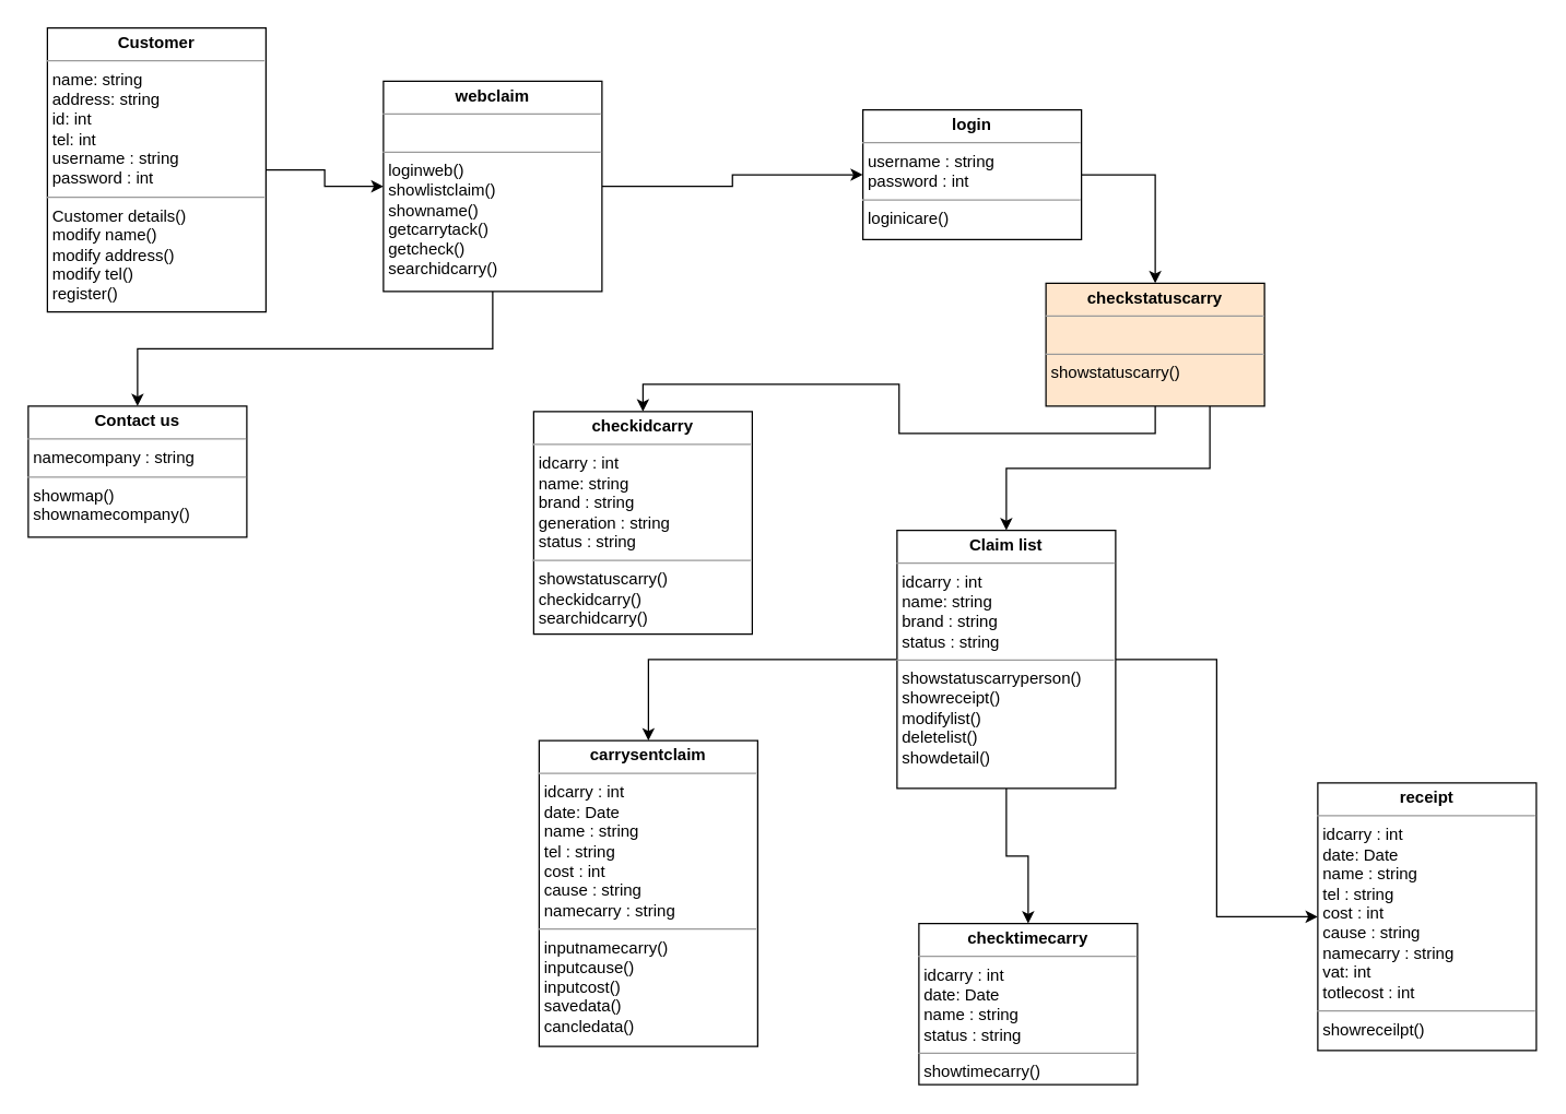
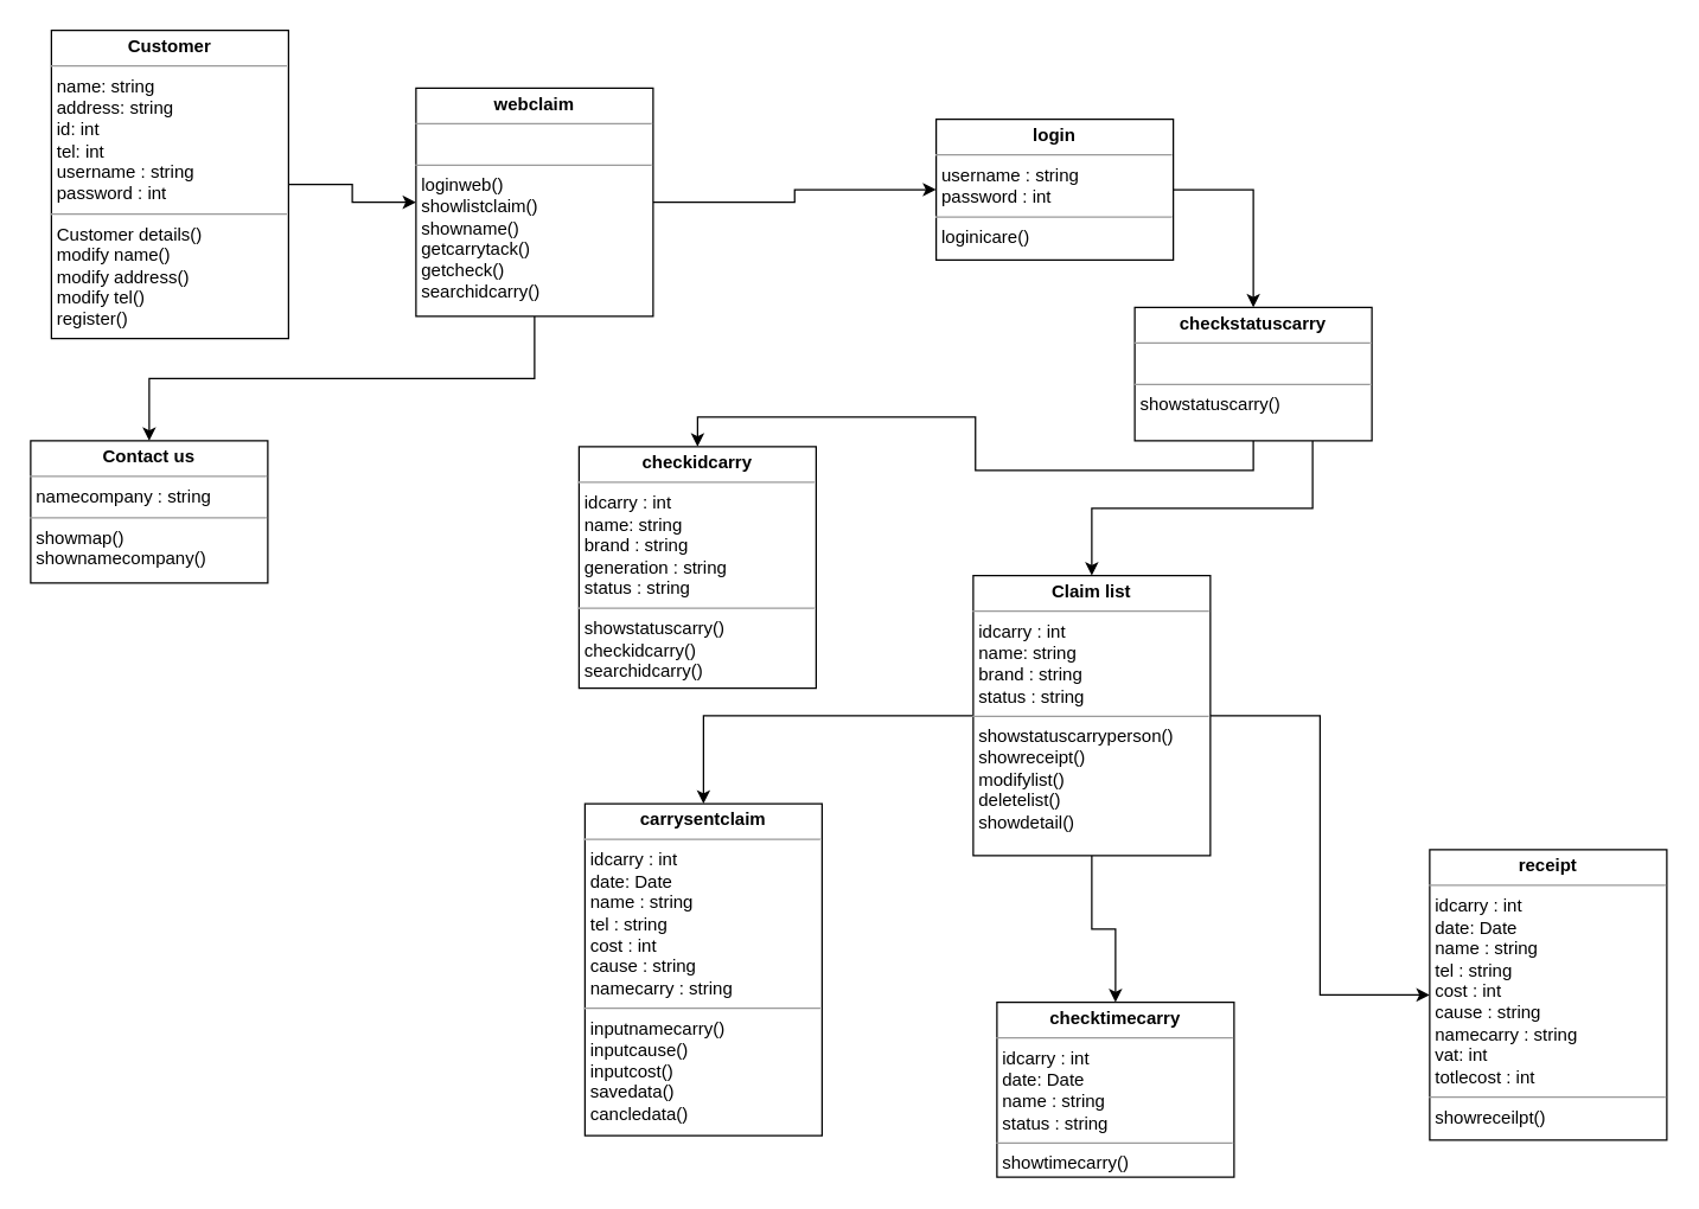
  <mxCell id="0" />
  <mxCell id="1" parent="0" />
  <mxCell id="2" style="edgeStyle=orthogonalEdgeStyle;rounded=0;orthogonalLoop=1;jettySize=auto;html=1;exitX=1;exitY=0.5;exitDx=0;exitDy=0;entryX=0;entryY=0.5;entryDx=0;entryDy=0;" edge="1" parent="1" source="3" target="20"><mxGeometry relative="1" as="geometry" /></mxCell>
  <mxCell id="3" value="&lt;p style=&quot;margin: 0px ; margin-top: 4px ; text-align: center&quot;&gt;&lt;b&gt;Customer&lt;/b&gt;&lt;/p&gt;&lt;hr size=&quot;1&quot;&gt;&lt;p style=&quot;margin: 0px ; margin-left: 4px&quot;&gt;name: string&lt;/p&gt;&lt;p style=&quot;margin: 0px ; margin-left: 4px&quot;&gt;address: string&lt;/p&gt;&lt;p style=&quot;margin: 0px ; margin-left: 4px&quot;&gt;id: int&lt;/p&gt;&lt;p style=&quot;margin: 0px ; margin-left: 4px&quot;&gt;tel: int&lt;/p&gt;&lt;p style=&quot;margin: 0px ; margin-left: 4px&quot;&gt;username : string&lt;/p&gt;&lt;p style=&quot;margin: 0px ; margin-left: 4px&quot;&gt;password : int&lt;/p&gt;&lt;hr size=&quot;1&quot;&gt;&lt;p style=&quot;margin: 0px ; margin-left: 4px&quot;&gt;Customer details()&amp;nbsp;&lt;br&gt;&lt;/p&gt;&lt;p style=&quot;margin: 0px ; margin-left: 4px&quot;&gt;modify name()&lt;/p&gt;&lt;p style=&quot;margin: 0px ; margin-left: 4px&quot;&gt;modify address()&lt;/p&gt;&lt;p style=&quot;margin: 0px ; margin-left: 4px&quot;&gt;modify tel()&lt;/p&gt;&lt;p style=&quot;margin: 0px ; margin-left: 4px&quot;&gt;register()&lt;/p&gt;" style="verticalAlign=top;align=left;overflow=fill;fontSize=12;fontFamily=Helvetica;html=1;" vertex="1" parent="1"><mxGeometry x="34" y="20" width="160" height="208" as="geometry" /></mxCell>
  <mxCell id="4" value="&lt;p style=&quot;margin: 0px ; margin-top: 4px ; text-align: center&quot;&gt;&lt;b&gt;checkidcarry&lt;/b&gt;&lt;/p&gt;&lt;hr size=&quot;1&quot;&gt;&lt;p style=&quot;margin: 0px ; margin-left: 4px&quot;&gt;idcarry : int&lt;/p&gt;&lt;p style=&quot;margin: 0px ; margin-left: 4px&quot;&gt;name: string&lt;/p&gt;&lt;p style=&quot;margin: 0px ; margin-left: 4px&quot;&gt;brand : string&lt;/p&gt;&lt;p style=&quot;margin: 0px ; margin-left: 4px&quot;&gt;generation : string&lt;br&gt;&lt;/p&gt;&lt;p style=&quot;margin: 0px ; margin-left: 4px&quot;&gt;status : string&lt;/p&gt;&lt;hr size=&quot;1&quot;&gt;&lt;p style=&quot;margin: 0px ; margin-left: 4px&quot;&gt;showstatuscarry()&lt;/p&gt;&lt;p style=&quot;margin: 0px ; margin-left: 4px&quot;&gt;checkidcarry()&lt;/p&gt;&lt;p style=&quot;margin: 0px ; margin-left: 4px&quot;&gt;searchidcarry()&lt;/p&gt;&lt;p style=&quot;margin: 0px ; margin-left: 4px&quot;&gt;&lt;br&gt;&lt;/p&gt;" style="verticalAlign=top;align=left;overflow=fill;fontSize=12;fontFamily=Helvetica;html=1;" vertex="1" parent="1"><mxGeometry x="390" y="301" width="160" height="163" as="geometry" /></mxCell>
  <mxCell id="5" style="edgeStyle=orthogonalEdgeStyle;rounded=0;orthogonalLoop=1;jettySize=auto;html=1;exitX=0.5;exitY=1;exitDx=0;exitDy=0;" edge="1" parent="1" source="7" target="4"><mxGeometry relative="1" as="geometry" /></mxCell>
  <mxCell id="6" style="edgeStyle=orthogonalEdgeStyle;rounded=0;orthogonalLoop=1;jettySize=auto;html=1;exitX=0.75;exitY=1;exitDx=0;exitDy=0;" edge="1" parent="1" source="7" target="15"><mxGeometry relative="1" as="geometry" /></mxCell>
- <mxCell id="7" value="&lt;p style=&quot;margin: 0px ; margin-top: 4px ; text-align: center&quot;&gt;&lt;b&gt;checkstatuscarry&lt;/b&gt;&lt;/p&gt;&lt;hr size=&quot;1&quot;&gt;&lt;p style=&quot;margin: 0px ; margin-left: 4px&quot;&gt;&lt;br&gt;&lt;/p&gt;&lt;hr size=&quot;1&quot;&gt;&lt;p style=&quot;margin: 0px ; margin-left: 4px&quot;&gt;showstatuscarry()&lt;/p&gt;" style="verticalAlign=top;align=left;overflow=fill;fontSize=12;fontFamily=Helvetica;html=1;fillColor=#ffe6cc;" vertex="1" parent="1"><mxGeometry x="765" y="207" width="160" height="90" as="geometry" /></mxCell>
+ <mxCell id="7" value="&lt;p style=&quot;margin: 0px ; margin-top: 4px ; text-align: center&quot;&gt;&lt;b&gt;checkstatuscarry&lt;/b&gt;&lt;/p&gt;&lt;hr size=&quot;1&quot;&gt;&lt;p style=&quot;margin: 0px ; margin-left: 4px&quot;&gt;&lt;br&gt;&lt;/p&gt;&lt;hr size=&quot;1&quot;&gt;&lt;p style=&quot;margin: 0px ; margin-left: 4px&quot;&gt;showstatuscarry()&lt;/p&gt;" style="verticalAlign=top;align=left;overflow=fill;fontSize=12;fontFamily=Helvetica;html=1;" vertex="1" parent="1"><mxGeometry x="765" y="207" width="160" height="90" as="geometry" /></mxCell>
  <mxCell id="8" value="&lt;p style=&quot;margin: 0px ; margin-top: 4px ; text-align: center&quot;&gt;&lt;b&gt;checktimecarry&lt;/b&gt;&lt;/p&gt;&lt;hr size=&quot;1&quot;&gt;&lt;p style=&quot;margin: 0px ; margin-left: 4px&quot;&gt;idcarry : int&lt;br&gt;&lt;/p&gt;&lt;p style=&quot;margin: 0px ; margin-left: 4px&quot;&gt;date: Date&lt;/p&gt;&lt;p style=&quot;margin: 0px ; margin-left: 4px&quot;&gt;name : string&lt;/p&gt;&lt;p style=&quot;margin: 0px ; margin-left: 4px&quot;&gt;status : string&lt;/p&gt;&lt;hr size=&quot;1&quot;&gt;&lt;p style=&quot;margin: 0px ; margin-left: 4px&quot;&gt;showtimecarry()&lt;/p&gt;" style="verticalAlign=top;align=left;overflow=fill;fontSize=12;fontFamily=Helvetica;html=1;direction=east;" vertex="1" parent="1"><mxGeometry x="672" y="676" width="160" height="118" as="geometry" /></mxCell>
  <mxCell id="9" style="edgeStyle=orthogonalEdgeStyle;rounded=0;orthogonalLoop=1;jettySize=auto;html=1;exitX=1;exitY=0.5;exitDx=0;exitDy=0;entryX=0.5;entryY=0;entryDx=0;entryDy=0;" edge="1" parent="1" source="10" target="7"><mxGeometry relative="1" as="geometry" /></mxCell>
  <mxCell id="10" value="&lt;p style=&quot;margin: 0px ; margin-top: 4px ; text-align: center&quot;&gt;&lt;b&gt;login&lt;/b&gt;&lt;/p&gt;&lt;hr size=&quot;1&quot;&gt;&lt;p style=&quot;margin: 0px 0px 0px 4px&quot;&gt;username : string&lt;/p&gt;&lt;p style=&quot;margin: 0px 0px 0px 4px&quot;&gt;password : int&lt;/p&gt;&lt;hr size=&quot;1&quot;&gt;&lt;p style=&quot;margin: 0px ; margin-left: 4px&quot;&gt;loginicare()&lt;/p&gt;" style="verticalAlign=top;align=left;overflow=fill;fontSize=12;fontFamily=Helvetica;html=1;" vertex="1" parent="1"><mxGeometry x="631" y="80" width="160" height="95" as="geometry" /></mxCell>
  <mxCell id="11" value="&lt;p style=&quot;margin: 0px ; margin-top: 4px ; text-align: center&quot;&gt;&lt;b&gt;carrysent&lt;/b&gt;&lt;b&gt;claim&lt;/b&gt;&lt;/p&gt;&lt;hr size=&quot;1&quot;&gt;&lt;p style=&quot;margin: 0px 0px 0px 4px&quot;&gt;idcarry : int&lt;br&gt;&lt;/p&gt;&lt;p style=&quot;margin: 0px 0px 0px 4px&quot;&gt;date: Date&lt;/p&gt;&lt;p style=&quot;margin: 0px 0px 0px 4px&quot;&gt;name : string&lt;/p&gt;&lt;p style=&quot;margin: 0px 0px 0px 4px&quot;&gt;tel : string&lt;/p&gt;&lt;p style=&quot;margin: 0px 0px 0px 4px&quot;&gt;cost : int&amp;nbsp;&lt;/p&gt;&lt;p style=&quot;margin: 0px 0px 0px 4px&quot;&gt;cause : string&lt;br&gt;&lt;/p&gt;&lt;p style=&quot;margin: 0px 0px 0px 4px&quot;&gt;namecarry : string&lt;/p&gt;&lt;hr size=&quot;1&quot;&gt;&lt;p style=&quot;margin: 0px ; margin-left: 4px&quot;&gt;inputnamecarry()&lt;/p&gt;&lt;p style=&quot;margin: 0px ; margin-left: 4px&quot;&gt;inputcause()&lt;/p&gt;&lt;p style=&quot;margin: 0px ; margin-left: 4px&quot;&gt;inputcost()&lt;/p&gt;&lt;p style=&quot;margin: 0px ; margin-left: 4px&quot;&gt;savedata()&lt;/p&gt;&lt;p style=&quot;margin: 0px ; margin-left: 4px&quot;&gt;cancledata()&lt;/p&gt;" style="verticalAlign=top;align=left;overflow=fill;fontSize=12;fontFamily=Helvetica;html=1;" vertex="1" parent="1"><mxGeometry x="394" y="542" width="160" height="224" as="geometry" /></mxCell>
  <mxCell id="12" style="edgeStyle=orthogonalEdgeStyle;rounded=0;orthogonalLoop=1;jettySize=auto;html=1;entryX=0.5;entryY=0;entryDx=0;entryDy=0;" edge="1" parent="1" source="15" target="8"><mxGeometry relative="1" as="geometry" /></mxCell>
  <mxCell id="13" style="edgeStyle=orthogonalEdgeStyle;rounded=0;orthogonalLoop=1;jettySize=auto;html=1;exitX=1;exitY=0.5;exitDx=0;exitDy=0;entryX=0;entryY=0.5;entryDx=0;entryDy=0;" edge="1" parent="1" source="15" target="16"><mxGeometry relative="1" as="geometry" /></mxCell>
  <mxCell id="14" style="edgeStyle=orthogonalEdgeStyle;rounded=0;orthogonalLoop=1;jettySize=auto;html=1;entryX=0.5;entryY=0;entryDx=0;entryDy=0;" edge="1" parent="1" source="15" target="11"><mxGeometry relative="1" as="geometry" /></mxCell>
  <mxCell id="15" value="&lt;p style=&quot;margin: 0px ; margin-top: 4px ; text-align: center&quot;&gt;&lt;b&gt;Claim list&lt;/b&gt;&lt;br&gt;&lt;/p&gt;&lt;hr size=&quot;1&quot;&gt;&lt;p style=&quot;margin: 0px 0px 0px 4px&quot;&gt;idcarry : int&lt;/p&gt;&lt;p style=&quot;margin: 0px 0px 0px 4px&quot;&gt;name: string&lt;/p&gt;&lt;p style=&quot;margin: 0px 0px 0px 4px&quot;&gt;brand : string&lt;/p&gt;&lt;p style=&quot;margin: 0px 0px 0px 4px&quot;&gt;status : string&lt;/p&gt;&lt;hr size=&quot;1&quot;&gt;&lt;p style=&quot;margin: 0px ; margin-left: 4px&quot;&gt;showstatuscarryperson()&lt;br&gt;&lt;/p&gt;&lt;p style=&quot;margin: 0px ; margin-left: 4px&quot;&gt;showreceipt()&lt;br&gt;&lt;/p&gt;&lt;p style=&quot;margin: 0px ; margin-left: 4px&quot;&gt;modifylist()&lt;/p&gt;&lt;p style=&quot;margin: 0px ; margin-left: 4px&quot;&gt;deletelist()&lt;/p&gt;&lt;p style=&quot;margin: 0px ; margin-left: 4px&quot;&gt;showdetail()&lt;/p&gt;" style="verticalAlign=top;align=left;overflow=fill;fontSize=12;fontFamily=Helvetica;html=1;" vertex="1" parent="1"><mxGeometry x="656" y="388" width="160" height="189" as="geometry" /></mxCell>
  <mxCell id="16" value="&lt;p style=&quot;text-align: center ; margin: 4px 0px 0px&quot;&gt;&lt;b&gt;receipt&lt;/b&gt;&lt;br&gt;&lt;/p&gt;&lt;hr size=&quot;1&quot;&gt;&lt;p style=&quot;margin: 0px 0px 0px 4px&quot;&gt;idcarry : int&lt;br&gt;&lt;/p&gt;&lt;p style=&quot;margin: 0px 0px 0px 4px&quot;&gt;date: Date&lt;/p&gt;&lt;p style=&quot;margin: 0px 0px 0px 4px&quot;&gt;name : string&lt;/p&gt;&lt;p style=&quot;margin: 0px 0px 0px 4px&quot;&gt;tel : string&lt;/p&gt;&lt;p style=&quot;margin: 0px 0px 0px 4px&quot;&gt;cost : int&amp;nbsp;&lt;/p&gt;&lt;p style=&quot;margin: 0px 0px 0px 4px&quot;&gt;cause : string&lt;br&gt;&lt;/p&gt;&lt;p style=&quot;margin: 0px 0px 0px 4px&quot;&gt;namecarry : string&lt;/p&gt;&lt;p style=&quot;margin: 0px 0px 0px 4px&quot;&gt;vat: int&lt;/p&gt;&lt;p style=&quot;margin: 0px 0px 0px 4px&quot;&gt;totlecost : int&lt;/p&gt;&lt;hr size=&quot;1&quot;&gt;&lt;p style=&quot;margin: 0px ; margin-left: 4px&quot;&gt;showreceilpt()&lt;/p&gt;" style="verticalAlign=top;align=left;overflow=fill;fontSize=12;fontFamily=Helvetica;html=1;" vertex="1" parent="1"><mxGeometry x="964" y="573" width="160" height="196" as="geometry" /></mxCell>
  <mxCell id="17" value="&lt;p style=&quot;margin: 0px ; margin-top: 4px ; text-align: center&quot;&gt;&lt;b&gt;Contact us&lt;/b&gt;&lt;br&gt;&lt;/p&gt;&lt;hr size=&quot;1&quot;&gt;&lt;p style=&quot;margin: 0px ; margin-left: 4px&quot;&gt;namecompany : string&lt;/p&gt;&lt;hr size=&quot;1&quot;&gt;&lt;p style=&quot;margin: 0px ; margin-left: 4px&quot;&gt;showmap()&lt;/p&gt;&lt;p style=&quot;margin: 0px ; margin-left: 4px&quot;&gt;shownamecompany()&lt;/p&gt;" style="verticalAlign=top;align=left;overflow=fill;fontSize=12;fontFamily=Helvetica;html=1;" vertex="1" parent="1"><mxGeometry x="20" y="297" width="160" height="96" as="geometry" /></mxCell>
  <mxCell id="18" style="edgeStyle=orthogonalEdgeStyle;rounded=0;orthogonalLoop=1;jettySize=auto;html=1;exitX=1;exitY=0.5;exitDx=0;exitDy=0;" edge="1" parent="1" source="20" target="10"><mxGeometry relative="1" as="geometry" /></mxCell>
  <mxCell id="19" style="edgeStyle=orthogonalEdgeStyle;rounded=0;orthogonalLoop=1;jettySize=auto;html=1;exitX=0.5;exitY=1;exitDx=0;exitDy=0;entryX=0.5;entryY=0;entryDx=0;entryDy=0;" edge="1" parent="1" source="20" target="17"><mxGeometry relative="1" as="geometry" /></mxCell>
  <mxCell id="20" value="&lt;p style=&quot;margin: 0px ; margin-top: 4px ; text-align: center&quot;&gt;&lt;b&gt;webclaim&lt;/b&gt;&lt;/p&gt;&lt;hr size=&quot;1&quot;&gt;&lt;p style=&quot;margin: 0px ; margin-left: 4px&quot;&gt;&lt;br&gt;&lt;/p&gt;&lt;hr size=&quot;1&quot;&gt;&lt;p style=&quot;margin: 0px ; margin-left: 4px&quot;&gt;loginweb()&lt;/p&gt;&lt;p style=&quot;margin: 0px ; margin-left: 4px&quot;&gt;showlistclaim()&lt;/p&gt;&lt;p style=&quot;margin: 0px ; margin-left: 4px&quot;&gt;showname()&lt;/p&gt;&lt;p style=&quot;margin: 0px ; margin-left: 4px&quot;&gt;getcarrytack()&lt;/p&gt;&lt;p style=&quot;margin: 0px ; margin-left: 4px&quot;&gt;getcheck()&lt;/p&gt;&lt;p style=&quot;margin: 0px ; margin-left: 4px&quot;&gt;searchidcarry()&lt;/p&gt;" style="verticalAlign=top;align=left;overflow=fill;fontSize=12;fontFamily=Helvetica;html=1;" vertex="1" parent="1"><mxGeometry x="280" y="59" width="160" height="154" as="geometry" /></mxCell>
